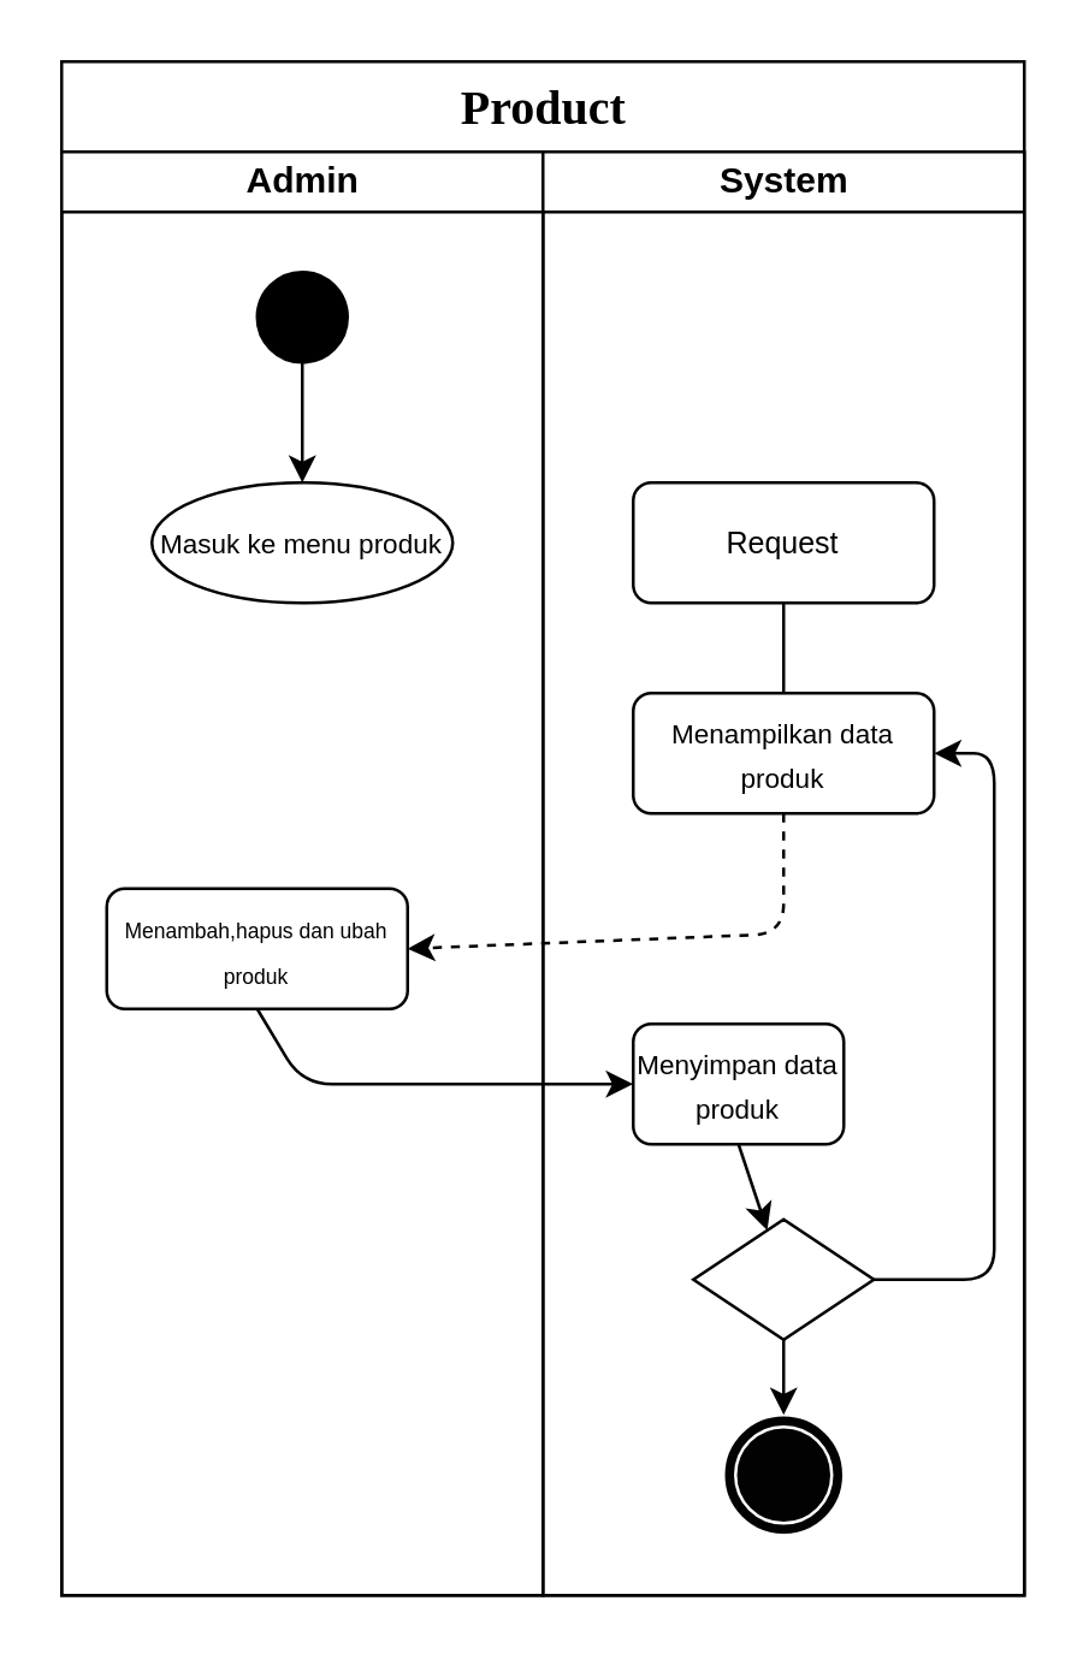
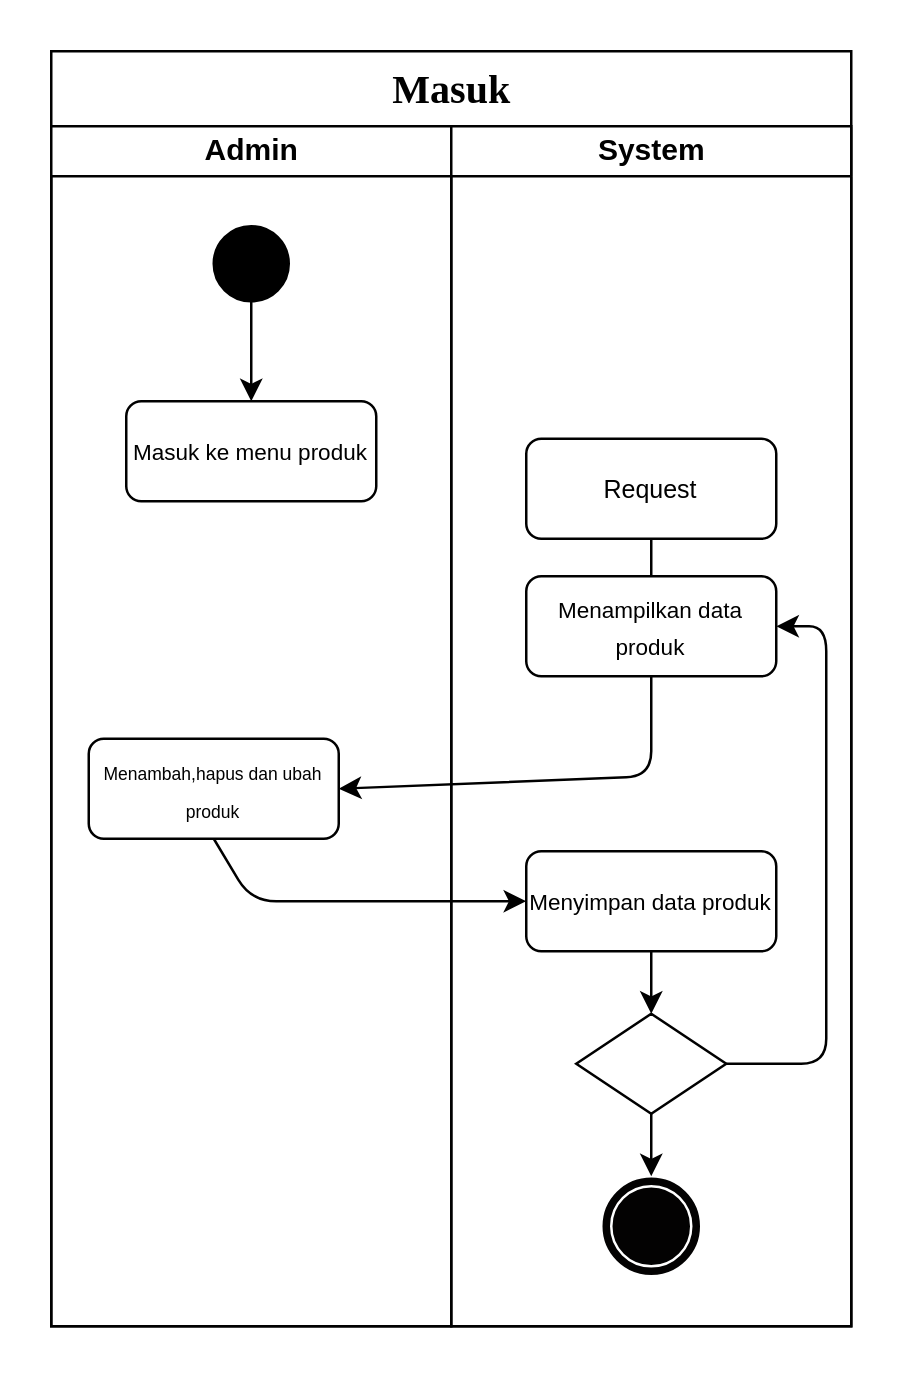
  <mxCell id="0" />
  <mxCell id="1" parent="0" />
- <mxCell id="2" value="&lt;font style=&quot;font-size: 16px&quot;&gt;Product&lt;/font&gt;" style="swimlane;html=1;childLayout=stackLayout;startSize=30;rounded=0;shadow=0;labelBackgroundColor=none;strokeWidth=1;fontFamily=Verdana;fontSize=8;align=center;" parent="1" vertex="1"><mxGeometry x="20" y="20" width="320" height="510" as="geometry" /></mxCell>
+ <mxCell id="2" value="&lt;font style=&quot;font-size: 16px&quot;&gt;Masuk&lt;/font&gt;" style="swimlane;html=1;childLayout=stackLayout;startSize=30;rounded=0;shadow=0;labelBackgroundColor=none;strokeWidth=1;fontFamily=Verdana;fontSize=8;align=center;" parent="1" vertex="1"><mxGeometry x="20" y="20" width="320" height="510" as="geometry" /></mxCell>
  <mxCell id="3" value="Admin" style="swimlane;html=1;startSize=20;" parent="2" vertex="1"><mxGeometry y="30" width="160" height="480" as="geometry" /></mxCell>
- <mxCell id="4" value="&lt;font style=&quot;font-size: 9px&quot;&gt;Masuk ke menu produk&lt;/font&gt;" style="ellipse;whiteSpace=wrap;html=1;" parent="3" vertex="1"><mxGeometry x="30" y="110" width="100" height="40" as="geometry" /></mxCell>
+ <mxCell id="4" value="&lt;font style=&quot;font-size: 9px&quot;&gt;Masuk ke menu produk&lt;/font&gt;" style="rounded=1;whiteSpace=wrap;html=1;" parent="3" vertex="1"><mxGeometry x="30" y="110" width="100" height="40" as="geometry" /></mxCell>
  <mxCell id="5" value="" style="endArrow=classic;html=1;exitX=0.5;exitY=1;exitDx=0;exitDy=0;exitPerimeter=0;entryX=0.5;entryY=0;entryDx=0;entryDy=0;" parent="3" target="4" edge="1"><mxGeometry width="50" height="50" relative="1" as="geometry"><mxPoint x="80" y="70" as="sourcePoint" /><mxPoint x="300" y="160" as="targetPoint" /></mxGeometry></mxCell>
  <mxCell id="6" value="&lt;font style=&quot;font-size: 7px&quot;&gt;Menambah,hapus dan ubah produk&lt;/font&gt;" style="rounded=1;whiteSpace=wrap;html=1;" parent="3" vertex="1"><mxGeometry x="15" y="245" width="100" height="40" as="geometry" /></mxCell>
  <mxCell id="7" style="edgeStyle=orthogonalEdgeStyle;rounded=0;orthogonalLoop=1;jettySize=auto;html=1;exitX=0.5;exitY=1;exitDx=0;exitDy=0;" parent="3" source="6" target="6" edge="1"><mxGeometry relative="1" as="geometry" /></mxCell>
  <mxCell id="8" value="" style="ellipse;whiteSpace=wrap;html=1;aspect=fixed;fontColor=#000000;fillColor=#000000;" parent="3" vertex="1"><mxGeometry x="65" y="40" width="30" height="30" as="geometry" /></mxCell>
- <mxCell id="9" value="" style="endArrow=classic;html=1;entryX=1;entryY=0.5;entryDx=0;entryDy=0;dashed=1;" parent="2" source="13" target="6" edge="1"><mxGeometry width="50" height="50" relative="1" as="geometry"><mxPoint x="260" y="260" as="sourcePoint" /><mxPoint x="240" y="280" as="targetPoint" /><Array as="points"><mxPoint x="240" y="290" /></Array></mxGeometry></mxCell>
+ <mxCell id="9" value="" style="endArrow=classic;html=1;entryX=1;entryY=0.5;entryDx=0;entryDy=0;" parent="2" source="13" target="6" edge="1"><mxGeometry width="50" height="50" relative="1" as="geometry"><mxPoint x="260" y="260" as="sourcePoint" /><mxPoint x="240" y="280" as="targetPoint" /><Array as="points"><mxPoint x="240" y="290" /></Array></mxGeometry></mxCell>
  <mxCell id="10" value="" style="endArrow=classic;html=1;exitX=0.5;exitY=1;exitDx=0;exitDy=0;entryX=0;entryY=0.5;entryDx=0;entryDy=0;" parent="2" source="6" target="15" edge="1"><mxGeometry width="50" height="50" relative="1" as="geometry"><mxPoint x="79.86" y="310" as="sourcePoint" /><mxPoint x="80" y="310" as="targetPoint" /><Array as="points"><mxPoint x="80" y="340" /></Array></mxGeometry></mxCell>
  <mxCell id="11" value="System" style="swimlane;html=1;startSize=20;" parent="2" vertex="1"><mxGeometry x="160" y="30" width="160" height="480" as="geometry" /></mxCell>
- <mxCell id="12" value="&lt;font size=&quot;1&quot;&gt;Request&lt;/font&gt;" style="rounded=1;whiteSpace=wrap;html=1;" parent="11" vertex="1"><mxGeometry x="30" y="110" width="100" height="40" as="geometry" /></mxCell>
+ <mxCell id="12" value="&lt;font size=&quot;1&quot;&gt;Request&lt;/font&gt;" style="rounded=1;whiteSpace=wrap;html=1;" parent="11" vertex="1"><mxGeometry x="30" y="125" width="100" height="40" as="geometry" /></mxCell>
  <mxCell id="13" value="&lt;font style=&quot;font-size: 9px&quot;&gt;Menampilkan data produk&lt;/font&gt;" style="rounded=1;whiteSpace=wrap;html=1;" parent="11" vertex="1"><mxGeometry x="30" y="180" width="100" height="40" as="geometry" /></mxCell>
  <mxCell id="14" value="" style="endArrow=none;html=1;exitX=0.5;exitY=1;exitDx=0;exitDy=0;entryX=0.5;entryY=0;entryDx=0;entryDy=0;" parent="11" source="12" target="13" edge="1"><mxGeometry width="50" height="50" relative="1" as="geometry"><mxPoint x="120" y="270" as="sourcePoint" /><mxPoint x="80" y="170" as="targetPoint" /></mxGeometry></mxCell>
- <mxCell id="15" value="&lt;font style=&quot;font-size: 9px&quot;&gt;Menyimpan data produk&lt;/font&gt;" style="rounded=1;whiteSpace=wrap;html=1;" parent="11" vertex="1"><mxGeometry x="30" y="290" width="70" height="40" as="geometry" /></mxCell>
+ <mxCell id="15" value="&lt;font style=&quot;font-size: 9px&quot;&gt;Menyimpan data produk&lt;/font&gt;" style="rounded=1;whiteSpace=wrap;html=1;" parent="11" vertex="1"><mxGeometry x="30" y="290" width="100" height="40" as="geometry" /></mxCell>
  <mxCell id="16" value="" style="rhombus;whiteSpace=wrap;html=1;" parent="11" vertex="1"><mxGeometry x="50" y="355" width="60" height="40" as="geometry" /></mxCell>
  <mxCell id="17" value="" style="endArrow=classic;html=1;exitX=0.5;exitY=1;exitDx=0;exitDy=0;" parent="11" source="15" target="16" edge="1"><mxGeometry width="50" height="50" relative="1" as="geometry"><mxPoint x="140" y="340" as="sourcePoint" /><mxPoint x="190" y="290" as="targetPoint" /></mxGeometry></mxCell>
  <mxCell id="18" value="" style="endArrow=classic;html=1;exitX=1;exitY=0.5;exitDx=0;exitDy=0;entryX=1;entryY=0.5;entryDx=0;entryDy=0;" parent="11" source="16" target="13" edge="1"><mxGeometry width="50" height="50" relative="1" as="geometry"><mxPoint x="140" y="340" as="sourcePoint" /><mxPoint x="20" y="420" as="targetPoint" /><Array as="points"><mxPoint x="150" y="375" /><mxPoint x="150" y="200" /></Array></mxGeometry></mxCell>
  <mxCell id="19" value="" style="ellipse;shape=doubleEllipse;whiteSpace=wrap;html=1;aspect=fixed;strokeColor=#FFFFFF;fillColor=#030202;" parent="11" vertex="1"><mxGeometry x="60" y="420" width="40" height="40" as="geometry" /></mxCell>
  <mxCell id="20" value="" style="endArrow=classic;html=1;exitX=0.5;exitY=1;exitDx=0;exitDy=0;entryX=0.5;entryY=0;entryDx=0;entryDy=0;" parent="11" source="16" target="19" edge="1"><mxGeometry width="50" height="50" relative="1" as="geometry"><mxPoint x="20" y="510" as="sourcePoint" /><mxPoint x="70" y="460" as="targetPoint" /></mxGeometry></mxCell>
